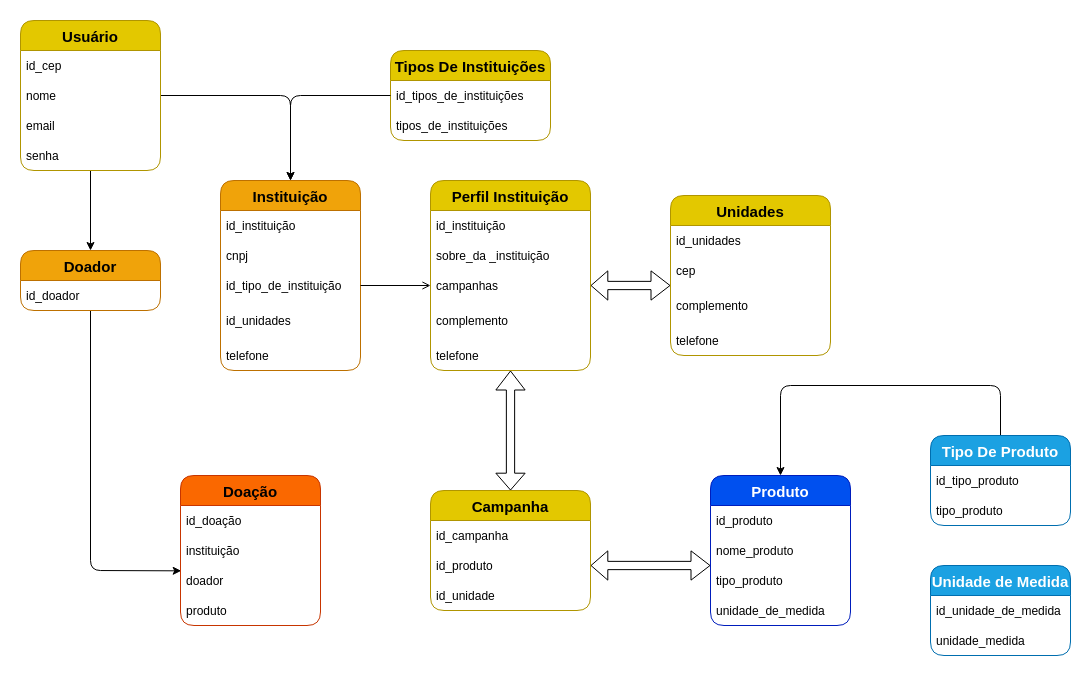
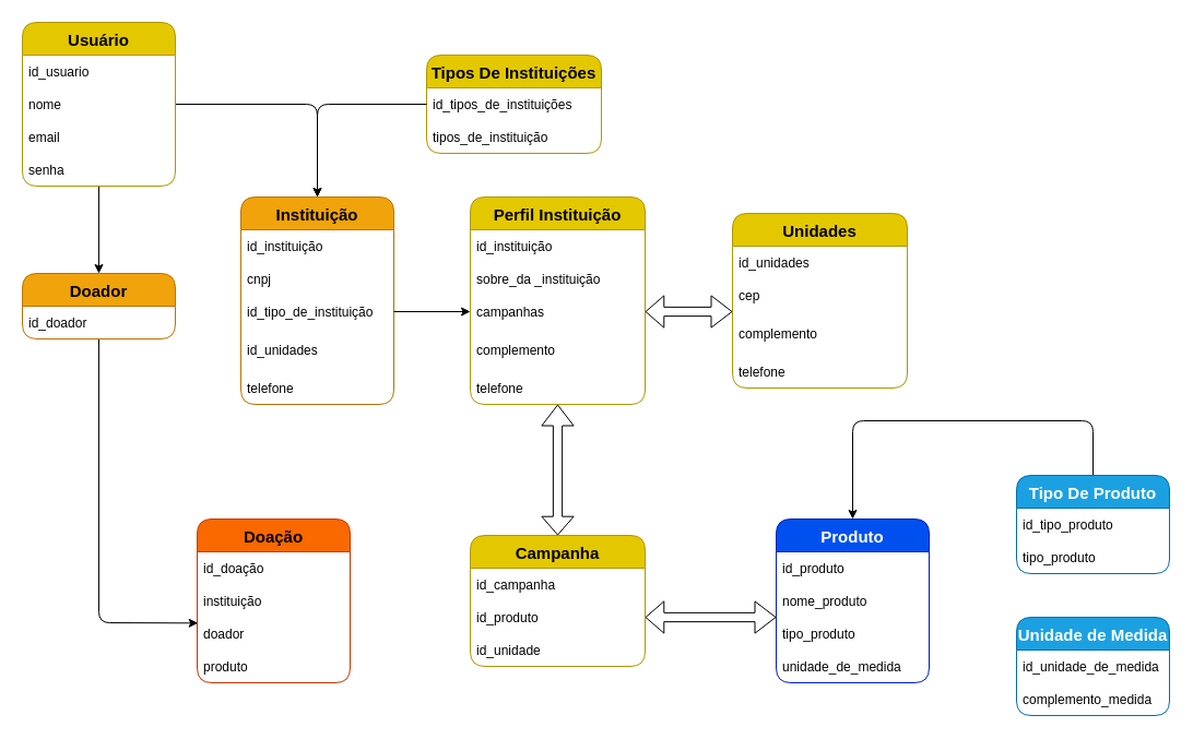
  <mxCell id="0" />
  <mxCell id="1" parent="0" />
  <mxCell id="2" style="edgeStyle=none;html=1;entryX=0.5;entryY=0;entryDx=0;entryDy=0;exitX=1;exitY=0.5;exitDx=0;exitDy=0;" parent="1" source="6" target="12" edge="1"><mxGeometry relative="1" as="geometry"><Array as="points"><mxPoint x="290" y="95" /></Array></mxGeometry></mxCell>
  <mxCell id="3" style="edgeStyle=none;html=1;entryX=0.5;entryY=0;entryDx=0;entryDy=0;" parent="1" source="4" target="10" edge="1"><mxGeometry relative="1" as="geometry" /></mxCell>
  <mxCell id="4" value="Usuário" style="swimlane;fontStyle=1;childLayout=stackLayout;horizontal=1;startSize=30;horizontalStack=0;resizeParent=1;resizeParentMax=0;resizeLast=0;collapsible=1;marginBottom=0;fillColor=#e3c800;fontColor=#000000;strokeColor=#B09500;rounded=1;fontSize=15;" parent="1" vertex="1"><mxGeometry x="20" y="20" width="140" height="150" as="geometry" /></mxCell>
- <mxCell id="5" value="id_cep" style="text;strokeColor=none;fillColor=none;align=left;verticalAlign=middle;spacingLeft=4;spacingRight=4;overflow=hidden;points=[[0,0.5],[1,0.5]];portConstraint=eastwest;rotatable=0;" parent="4" vertex="1"><mxGeometry y="30" width="140" height="30" as="geometry" /></mxCell>
+ <mxCell id="5" value="id_usuario" style="text;strokeColor=none;fillColor=none;align=left;verticalAlign=middle;spacingLeft=4;spacingRight=4;overflow=hidden;points=[[0,0.5],[1,0.5]];portConstraint=eastwest;rotatable=0;" parent="4" vertex="1"><mxGeometry y="30" width="140" height="30" as="geometry" /></mxCell>
  <mxCell id="6" value="nome" style="text;strokeColor=none;fillColor=none;align=left;verticalAlign=middle;spacingLeft=4;spacingRight=4;overflow=hidden;points=[[0,0.5],[1,0.5]];portConstraint=eastwest;rotatable=0;" parent="4" vertex="1"><mxGeometry y="60" width="140" height="30" as="geometry" /></mxCell>
  <mxCell id="7" value="email" style="text;strokeColor=none;fillColor=none;align=left;verticalAlign=middle;spacingLeft=4;spacingRight=4;overflow=hidden;points=[[0,0.5],[1,0.5]];portConstraint=eastwest;rotatable=0;" parent="4" vertex="1"><mxGeometry y="90" width="140" height="30" as="geometry" /></mxCell>
  <mxCell id="8" value="senha" style="text;strokeColor=none;fillColor=none;align=left;verticalAlign=middle;spacingLeft=4;spacingRight=4;overflow=hidden;points=[[0,0.5],[1,0.5]];portConstraint=eastwest;rotatable=0;" parent="4" vertex="1"><mxGeometry y="120" width="140" height="30" as="geometry" /></mxCell>
  <mxCell id="9" style="edgeStyle=none;html=1;entryX=0.005;entryY=0.178;entryDx=0;entryDy=0;entryPerimeter=0;" parent="1" source="10" target="26" edge="1"><mxGeometry relative="1" as="geometry"><Array as="points"><mxPoint x="90" y="570" /></Array></mxGeometry></mxCell>
  <mxCell id="10" value="Doador" style="swimlane;fontStyle=1;childLayout=stackLayout;horizontal=1;startSize=30;horizontalStack=0;resizeParent=1;resizeParentMax=0;resizeLast=0;collapsible=1;marginBottom=0;fillColor=#f0a30a;strokeColor=#BD7000;fontColor=#000000;strokeWidth=1;rounded=1;shadow=0;fontSize=15;" parent="1" vertex="1"><mxGeometry x="20" y="250" width="140" height="60" as="geometry" /></mxCell>
  <mxCell id="11" value="id_doador" style="text;strokeColor=none;fillColor=none;align=left;verticalAlign=middle;spacingLeft=4;spacingRight=4;overflow=hidden;points=[[0,0.5],[1,0.5]];portConstraint=eastwest;rotatable=0;" parent="10" vertex="1"><mxGeometry y="30" width="140" height="30" as="geometry" /></mxCell>
  <mxCell id="12" value="Instituição" style="swimlane;fontStyle=1;childLayout=stackLayout;horizontal=1;startSize=30;horizontalStack=0;resizeParent=1;resizeParentMax=0;resizeLast=0;collapsible=1;marginBottom=0;fillColor=#f0a30a;strokeColor=#BD7000;fontColor=#000000;rounded=1;shadow=0;fontSize=15;" parent="1" vertex="1"><mxGeometry x="220" y="180" width="140" height="190" as="geometry" /></mxCell>
  <mxCell id="13" value="id_instituição" style="text;strokeColor=none;fillColor=none;align=left;verticalAlign=middle;spacingLeft=4;spacingRight=4;overflow=hidden;points=[[0,0.5],[1,0.5]];portConstraint=eastwest;rotatable=0;" parent="12" vertex="1"><mxGeometry y="30" width="140" height="30" as="geometry" /></mxCell>
  <mxCell id="14" value="cnpj" style="text;strokeColor=none;fillColor=none;align=left;verticalAlign=middle;spacingLeft=4;spacingRight=4;overflow=hidden;points=[[0,0.5],[1,0.5]];portConstraint=eastwest;rotatable=0;" parent="12" vertex="1"><mxGeometry y="60" width="140" height="30" as="geometry" /></mxCell>
  <mxCell id="15" value="id_tipo_de_instituição" style="text;strokeColor=none;fillColor=none;align=left;verticalAlign=middle;spacingLeft=4;spacingRight=4;overflow=hidden;points=[[0,0.5],[1,0.5]];portConstraint=eastwest;rotatable=0;" parent="12" vertex="1"><mxGeometry y="90" width="140" height="30" as="geometry" /></mxCell>
  <mxCell id="16" value="id_unidades" style="text;strokeColor=none;fillColor=none;align=left;verticalAlign=middle;spacingLeft=4;spacingRight=4;overflow=hidden;points=[[0,0.5],[1,0.5]];portConstraint=eastwest;rotatable=0;" parent="12" vertex="1"><mxGeometry y="120" width="140" height="40" as="geometry" /></mxCell>
  <mxCell id="17" value="telefone" style="text;strokeColor=none;fillColor=none;align=left;verticalAlign=middle;spacingLeft=4;spacingRight=4;overflow=hidden;points=[[0,0.5],[1,0.5]];portConstraint=eastwest;rotatable=0;" parent="12" vertex="1"><mxGeometry y="160" width="140" height="30" as="geometry" /></mxCell>
  <mxCell id="18" value="Produto" style="swimlane;fontStyle=1;childLayout=stackLayout;horizontal=1;startSize=30;horizontalStack=0;resizeParent=1;resizeParentMax=0;resizeLast=0;collapsible=1;marginBottom=0;fillColor=#0050ef;fontColor=#ffffff;strokeColor=#001DBC;rounded=1;glass=0;shadow=0;fontSize=15;" parent="1" vertex="1"><mxGeometry x="710" y="475" width="140" height="150" as="geometry" /></mxCell>
  <mxCell id="19" value="id_produto" style="text;strokeColor=none;fillColor=none;align=left;verticalAlign=middle;spacingLeft=4;spacingRight=4;overflow=hidden;points=[[0,0.5],[1,0.5]];portConstraint=eastwest;rotatable=0;" parent="18" vertex="1"><mxGeometry y="30" width="140" height="30" as="geometry" /></mxCell>
  <mxCell id="20" value="nome_produto" style="text;strokeColor=none;fillColor=none;align=left;verticalAlign=middle;spacingLeft=4;spacingRight=4;overflow=hidden;points=[[0,0.5],[1,0.5]];portConstraint=eastwest;rotatable=0;" parent="18" vertex="1"><mxGeometry y="60" width="140" height="30" as="geometry" /></mxCell>
  <mxCell id="21" value="tipo_produto" style="text;strokeColor=none;fillColor=none;align=left;verticalAlign=middle;spacingLeft=4;spacingRight=4;overflow=hidden;points=[[0,0.5],[1,0.5]];portConstraint=eastwest;rotatable=0;" parent="18" vertex="1"><mxGeometry y="90" width="140" height="30" as="geometry" /></mxCell>
  <mxCell id="22" value="unidade_de_medida" style="text;strokeColor=none;fillColor=none;align=left;verticalAlign=middle;spacingLeft=4;spacingRight=4;overflow=hidden;points=[[0,0.5],[1,0.5]];portConstraint=eastwest;rotatable=0;" parent="18" vertex="1"><mxGeometry y="120" width="140" height="30" as="geometry" /></mxCell>
  <mxCell id="23" value="Doação" style="swimlane;fontStyle=1;childLayout=stackLayout;horizontal=1;startSize=30;horizontalStack=0;resizeParent=1;resizeParentMax=0;resizeLast=0;collapsible=1;marginBottom=0;fillColor=#fa6800;fontColor=#000000;strokeColor=#C73500;rounded=1;fontSize=15;" parent="1" vertex="1"><mxGeometry x="180" y="475" width="140" height="150" as="geometry" /></mxCell>
  <mxCell id="24" value="id_doação" style="text;strokeColor=none;fillColor=none;align=left;verticalAlign=middle;spacingLeft=4;spacingRight=4;overflow=hidden;points=[[0,0.5],[1,0.5]];portConstraint=eastwest;rotatable=0;" parent="23" vertex="1"><mxGeometry y="30" width="140" height="30" as="geometry" /></mxCell>
  <mxCell id="25" value="instituição" style="text;strokeColor=none;fillColor=none;align=left;verticalAlign=middle;spacingLeft=4;spacingRight=4;overflow=hidden;points=[[0,0.5],[1,0.5]];portConstraint=eastwest;rotatable=0;" parent="23" vertex="1"><mxGeometry y="60" width="140" height="30" as="geometry" /></mxCell>
  <mxCell id="26" value="doador" style="text;strokeColor=none;fillColor=none;align=left;verticalAlign=middle;spacingLeft=4;spacingRight=4;overflow=hidden;points=[[0,0.5],[1,0.5]];portConstraint=eastwest;rotatable=0;" parent="23" vertex="1"><mxGeometry y="90" width="140" height="30" as="geometry" /></mxCell>
  <mxCell id="27" value="produto" style="text;strokeColor=none;fillColor=none;align=left;verticalAlign=middle;spacingLeft=4;spacingRight=4;overflow=hidden;points=[[0,0.5],[1,0.5]];portConstraint=eastwest;rotatable=0;" parent="23" vertex="1"><mxGeometry y="120" width="140" height="30" as="geometry" /></mxCell>
  <mxCell id="28" style="edgeStyle=none;html=1;entryX=0.5;entryY=0;entryDx=0;entryDy=0;" parent="1" source="29" target="18" edge="1"><mxGeometry relative="1" as="geometry"><Array as="points"><mxPoint x="1000" y="385" /><mxPoint x="780" y="385" /></Array></mxGeometry></mxCell>
  <mxCell id="29" value="Tipo De Produto" style="swimlane;fontStyle=1;childLayout=stackLayout;horizontal=1;startSize=30;horizontalStack=0;resizeParent=1;resizeParentMax=0;resizeLast=0;collapsible=1;marginBottom=0;fillColor=#1ba1e2;fontColor=#ffffff;strokeColor=#006EAF;rounded=1;fontSize=15;" parent="1" vertex="1"><mxGeometry x="930" y="435" width="140" height="90" as="geometry" /></mxCell>
  <mxCell id="30" value="id_tipo_produto" style="text;strokeColor=none;fillColor=none;align=left;verticalAlign=middle;spacingLeft=4;spacingRight=4;overflow=hidden;points=[[0,0.5],[1,0.5]];portConstraint=eastwest;rotatable=0;" parent="29" vertex="1"><mxGeometry y="30" width="140" height="30" as="geometry" /></mxCell>
  <mxCell id="31" value="tipo_produto" style="text;strokeColor=none;fillColor=none;align=left;verticalAlign=middle;spacingLeft=4;spacingRight=4;overflow=hidden;points=[[0,0.5],[1,0.5]];portConstraint=eastwest;rotatable=0;" parent="29" vertex="1"><mxGeometry y="60" width="140" height="30" as="geometry" /></mxCell>
  <mxCell id="32" value="Unidade de Medida" style="swimlane;fontStyle=1;childLayout=stackLayout;horizontal=1;startSize=30;horizontalStack=0;resizeParent=1;resizeParentMax=0;resizeLast=0;collapsible=1;marginBottom=0;fillColor=#1ba1e2;fontColor=#ffffff;strokeColor=#006EAF;rounded=1;fontSize=15;" parent="1" vertex="1"><mxGeometry x="930" y="565" width="140" height="90" as="geometry" /></mxCell>
  <mxCell id="33" value="id_unidade_de_medida" style="text;strokeColor=none;fillColor=none;align=left;verticalAlign=middle;spacingLeft=4;spacingRight=4;overflow=hidden;points=[[0,0.5],[1,0.5]];portConstraint=eastwest;rotatable=0;" parent="32" vertex="1"><mxGeometry y="30" width="140" height="30" as="geometry" /></mxCell>
- <mxCell id="34" value="unidade_medida" style="text;strokeColor=none;fillColor=none;align=left;verticalAlign=middle;spacingLeft=4;spacingRight=4;overflow=hidden;points=[[0,0.5],[1,0.5]];portConstraint=eastwest;rotatable=0;" parent="32" vertex="1"><mxGeometry y="60" width="140" height="30" as="geometry" /></mxCell>
+ <mxCell id="34" value="complemento_medida" style="text;strokeColor=none;fillColor=none;align=left;verticalAlign=middle;spacingLeft=4;spacingRight=4;overflow=hidden;points=[[0,0.5],[1,0.5]];portConstraint=eastwest;rotatable=0;" parent="32" vertex="1"><mxGeometry y="60" width="140" height="30" as="geometry" /></mxCell>
  <mxCell id="35" value="Tipos De Instituições" style="swimlane;fontStyle=1;childLayout=stackLayout;horizontal=1;startSize=30;horizontalStack=0;resizeParent=1;resizeParentMax=0;resizeLast=0;collapsible=1;marginBottom=0;fillColor=#e3c800;fontColor=#000000;strokeColor=#B09500;rounded=1;fontSize=15;" parent="1" vertex="1"><mxGeometry x="390" y="50" width="160" height="90" as="geometry" /></mxCell>
  <mxCell id="36" value="id_tipos_de_instituições" style="text;strokeColor=none;fillColor=none;align=left;verticalAlign=middle;spacingLeft=4;spacingRight=4;overflow=hidden;points=[[0,0.5],[1,0.5]];portConstraint=eastwest;rotatable=0;" parent="35" vertex="1"><mxGeometry y="30" width="160" height="30" as="geometry" /></mxCell>
- <mxCell id="37" value="tipos_de_instituições" style="text;strokeColor=none;fillColor=none;align=left;verticalAlign=middle;spacingLeft=4;spacingRight=4;overflow=hidden;points=[[0,0.5],[1,0.5]];portConstraint=eastwest;rotatable=0;" parent="35" vertex="1"><mxGeometry y="60" width="160" height="30" as="geometry" /></mxCell>
+ <mxCell id="37" value="tipos_de_instituição" style="text;strokeColor=none;fillColor=none;align=left;verticalAlign=middle;spacingLeft=4;spacingRight=4;overflow=hidden;points=[[0,0.5],[1,0.5]];portConstraint=eastwest;rotatable=0;" parent="35" vertex="1"><mxGeometry y="60" width="160" height="30" as="geometry" /></mxCell>
  <mxCell id="38" value="Perfil Instituição" style="swimlane;fontStyle=1;childLayout=stackLayout;horizontal=1;startSize=30;horizontalStack=0;resizeParent=1;resizeParentMax=0;resizeLast=0;collapsible=1;marginBottom=0;fillColor=#e3c800;strokeColor=#B09500;fontColor=#000000;rounded=1;shadow=0;fontSize=15;" parent="1" vertex="1"><mxGeometry x="430" y="180" width="160" height="190" as="geometry" /></mxCell>
  <mxCell id="39" value="id_instituição" style="text;strokeColor=none;fillColor=none;align=left;verticalAlign=middle;spacingLeft=4;spacingRight=4;overflow=hidden;points=[[0,0.5],[1,0.5]];portConstraint=eastwest;rotatable=0;" parent="38" vertex="1"><mxGeometry y="30" width="160" height="30" as="geometry" /></mxCell>
  <mxCell id="40" value="sobre_da _instituição" style="text;strokeColor=none;fillColor=none;align=left;verticalAlign=middle;spacingLeft=4;spacingRight=4;overflow=hidden;points=[[0,0.5],[1,0.5]];portConstraint=eastwest;rotatable=0;" parent="38" vertex="1"><mxGeometry y="60" width="160" height="30" as="geometry" /></mxCell>
  <mxCell id="41" value="campanhas" style="text;strokeColor=none;fillColor=none;align=left;verticalAlign=middle;spacingLeft=4;spacingRight=4;overflow=hidden;points=[[0,0.5],[1,0.5]];portConstraint=eastwest;rotatable=0;" parent="38" vertex="1"><mxGeometry y="90" width="160" height="30" as="geometry" /></mxCell>
  <mxCell id="42" value="complemento" style="text;strokeColor=none;fillColor=none;align=left;verticalAlign=middle;spacingLeft=4;spacingRight=4;overflow=hidden;points=[[0,0.5],[1,0.5]];portConstraint=eastwest;rotatable=0;" parent="38" vertex="1"><mxGeometry y="120" width="160" height="40" as="geometry" /></mxCell>
  <mxCell id="43" value="telefone" style="text;strokeColor=none;fillColor=none;align=left;verticalAlign=middle;spacingLeft=4;spacingRight=4;overflow=hidden;points=[[0,0.5],[1,0.5]];portConstraint=eastwest;rotatable=0;" parent="38" vertex="1"><mxGeometry y="160" width="160" height="30" as="geometry" /></mxCell>
  <mxCell id="44" style="edgeStyle=none;html=1;entryX=0.5;entryY=0;entryDx=0;entryDy=0;" parent="1" source="36" target="12" edge="1"><mxGeometry relative="1" as="geometry"><Array as="points"><mxPoint x="290" y="95" /></Array></mxGeometry></mxCell>
- <mxCell id="45" style="edgeStyle=none;html=1;entryX=0;entryY=0.5;entryDx=0;entryDy=0;endArrow=open;" parent="1" source="15" target="41" edge="1"><mxGeometry relative="1" as="geometry" /></mxCell>
+ <mxCell id="45" style="edgeStyle=none;html=1;entryX=0;entryY=0.5;entryDx=0;entryDy=0;" parent="1" source="15" target="41" edge="1"><mxGeometry relative="1" as="geometry" /></mxCell>
  <mxCell id="46" value="Campanha" style="swimlane;fontStyle=1;childLayout=stackLayout;horizontal=1;startSize=30;horizontalStack=0;resizeParent=1;resizeParentMax=0;resizeLast=0;collapsible=1;marginBottom=0;fillColor=#e3c800;strokeColor=#B09500;fontColor=#000000;rounded=1;shadow=0;fontSize=15;" parent="1" vertex="1"><mxGeometry x="430" y="490" width="160" height="120" as="geometry" /></mxCell>
  <mxCell id="47" value="id_campanha" style="text;strokeColor=none;fillColor=none;align=left;verticalAlign=middle;spacingLeft=4;spacingRight=4;overflow=hidden;points=[[0,0.5],[1,0.5]];portConstraint=eastwest;rotatable=0;" parent="46" vertex="1"><mxGeometry y="30" width="160" height="30" as="geometry" /></mxCell>
  <mxCell id="48" value="id_produto" style="text;strokeColor=none;fillColor=none;align=left;verticalAlign=middle;spacingLeft=4;spacingRight=4;overflow=hidden;points=[[0,0.5],[1,0.5]];portConstraint=eastwest;rotatable=0;" parent="46" vertex="1"><mxGeometry y="60" width="160" height="30" as="geometry" /></mxCell>
  <mxCell id="49" value="id_unidade" style="text;strokeColor=none;fillColor=none;align=left;verticalAlign=middle;spacingLeft=4;spacingRight=4;overflow=hidden;points=[[0,0.5],[1,0.5]];portConstraint=eastwest;rotatable=0;" parent="46" vertex="1"><mxGeometry y="90" width="160" height="30" as="geometry" /></mxCell>
  <mxCell id="50" value="" style="shape=flexArrow;endArrow=classic;startArrow=classic;html=1;exitX=0.5;exitY=0;exitDx=0;exitDy=0;width=8.276;startSize=5.269;" parent="1" source="46" edge="1"><mxGeometry width="100" height="100" relative="1" as="geometry"><mxPoint x="510" y="420" as="sourcePoint" /><mxPoint x="510" y="370" as="targetPoint" /></mxGeometry></mxCell>
  <mxCell id="51" value="Unidades" style="swimlane;fontStyle=1;childLayout=stackLayout;horizontal=1;startSize=30;horizontalStack=0;resizeParent=1;resizeParentMax=0;resizeLast=0;collapsible=1;marginBottom=0;fillColor=#e3c800;strokeColor=#B09500;fontColor=#000000;rounded=1;shadow=0;fontSize=15;" parent="1" vertex="1"><mxGeometry x="670" y="195" width="160" height="160" as="geometry" /></mxCell>
  <mxCell id="52" value="id_unidades" style="text;strokeColor=none;fillColor=none;align=left;verticalAlign=middle;spacingLeft=4;spacingRight=4;overflow=hidden;points=[[0,0.5],[1,0.5]];portConstraint=eastwest;rotatable=0;" parent="51" vertex="1"><mxGeometry y="30" width="160" height="30" as="geometry" /></mxCell>
  <mxCell id="53" value="cep" style="text;strokeColor=none;fillColor=none;align=left;verticalAlign=middle;spacingLeft=4;spacingRight=4;overflow=hidden;points=[[0,0.5],[1,0.5]];portConstraint=eastwest;rotatable=0;" parent="51" vertex="1"><mxGeometry y="60" width="160" height="30" as="geometry" /></mxCell>
  <mxCell id="54" value="complemento" style="text;strokeColor=none;fillColor=none;align=left;verticalAlign=middle;spacingLeft=4;spacingRight=4;overflow=hidden;points=[[0,0.5],[1,0.5]];portConstraint=eastwest;rotatable=0;" parent="51" vertex="1"><mxGeometry y="90" width="160" height="40" as="geometry" /></mxCell>
  <mxCell id="55" value="telefone" style="text;strokeColor=none;fillColor=none;align=left;verticalAlign=middle;spacingLeft=4;spacingRight=4;overflow=hidden;points=[[0,0.5],[1,0.5]];portConstraint=eastwest;rotatable=0;" parent="51" vertex="1"><mxGeometry y="130" width="160" height="30" as="geometry" /></mxCell>
  <mxCell id="56" value="" style="shape=flexArrow;endArrow=classic;startArrow=classic;html=1;exitX=1;exitY=0.5;exitDx=0;exitDy=0;width=8.276;startSize=5.269;" parent="1" source="48" edge="1"><mxGeometry width="100" height="100" relative="1" as="geometry"><mxPoint x="650" y="610" as="sourcePoint" /><mxPoint x="710" y="565" as="targetPoint" /></mxGeometry></mxCell>
  <mxCell id="57" value="" style="shape=flexArrow;endArrow=classic;startArrow=classic;html=1;exitX=1;exitY=0.5;exitDx=0;exitDy=0;width=8.276;startSize=5.269;entryX=0;entryY=0.5;entryDx=0;entryDy=0;" parent="1" source="41" edge="1"><mxGeometry width="100" height="100" relative="1" as="geometry"><mxPoint x="580" y="300" as="sourcePoint" /><mxPoint x="670" y="285" as="targetPoint" /></mxGeometry></mxCell>
